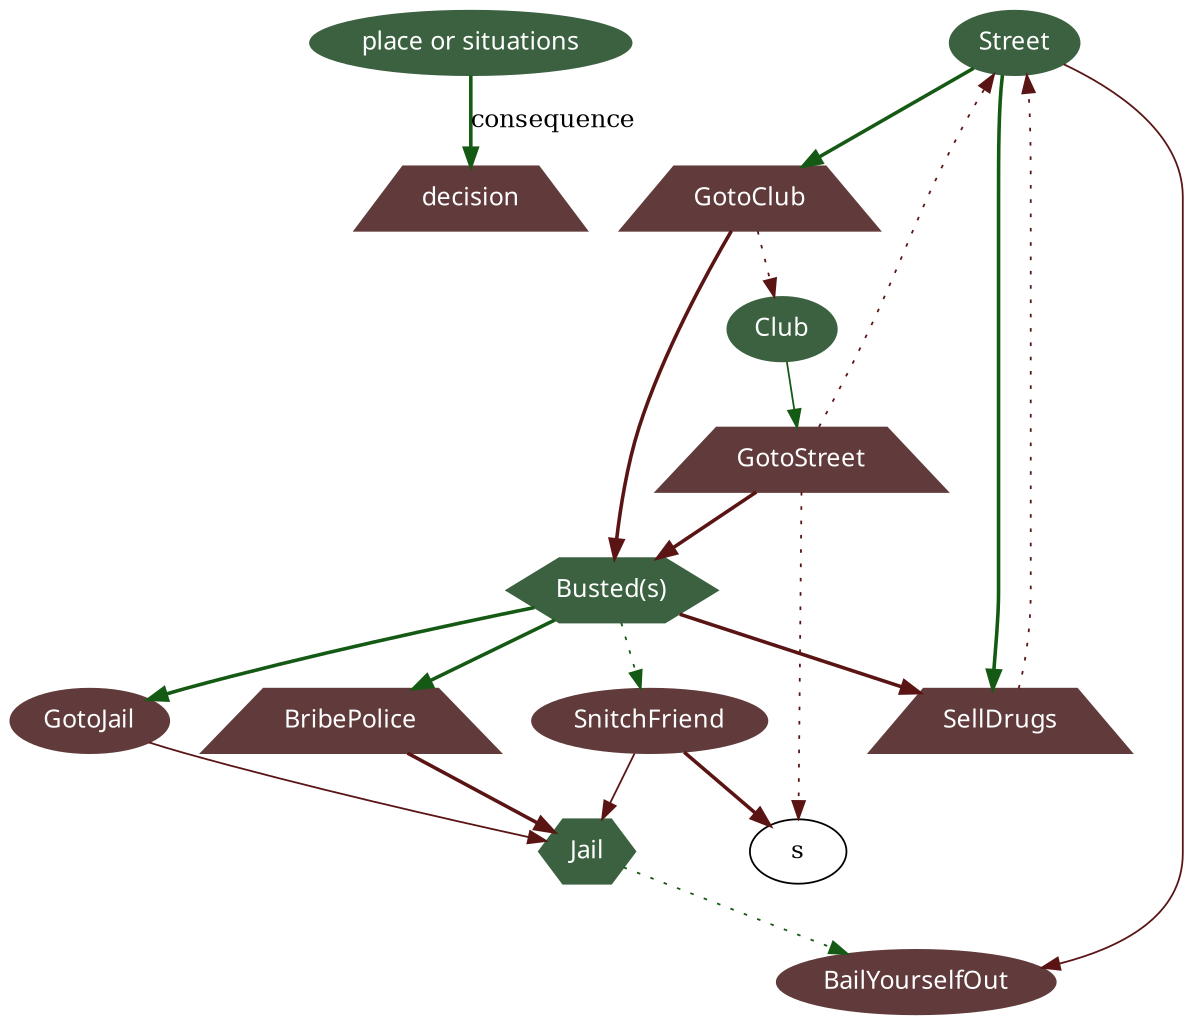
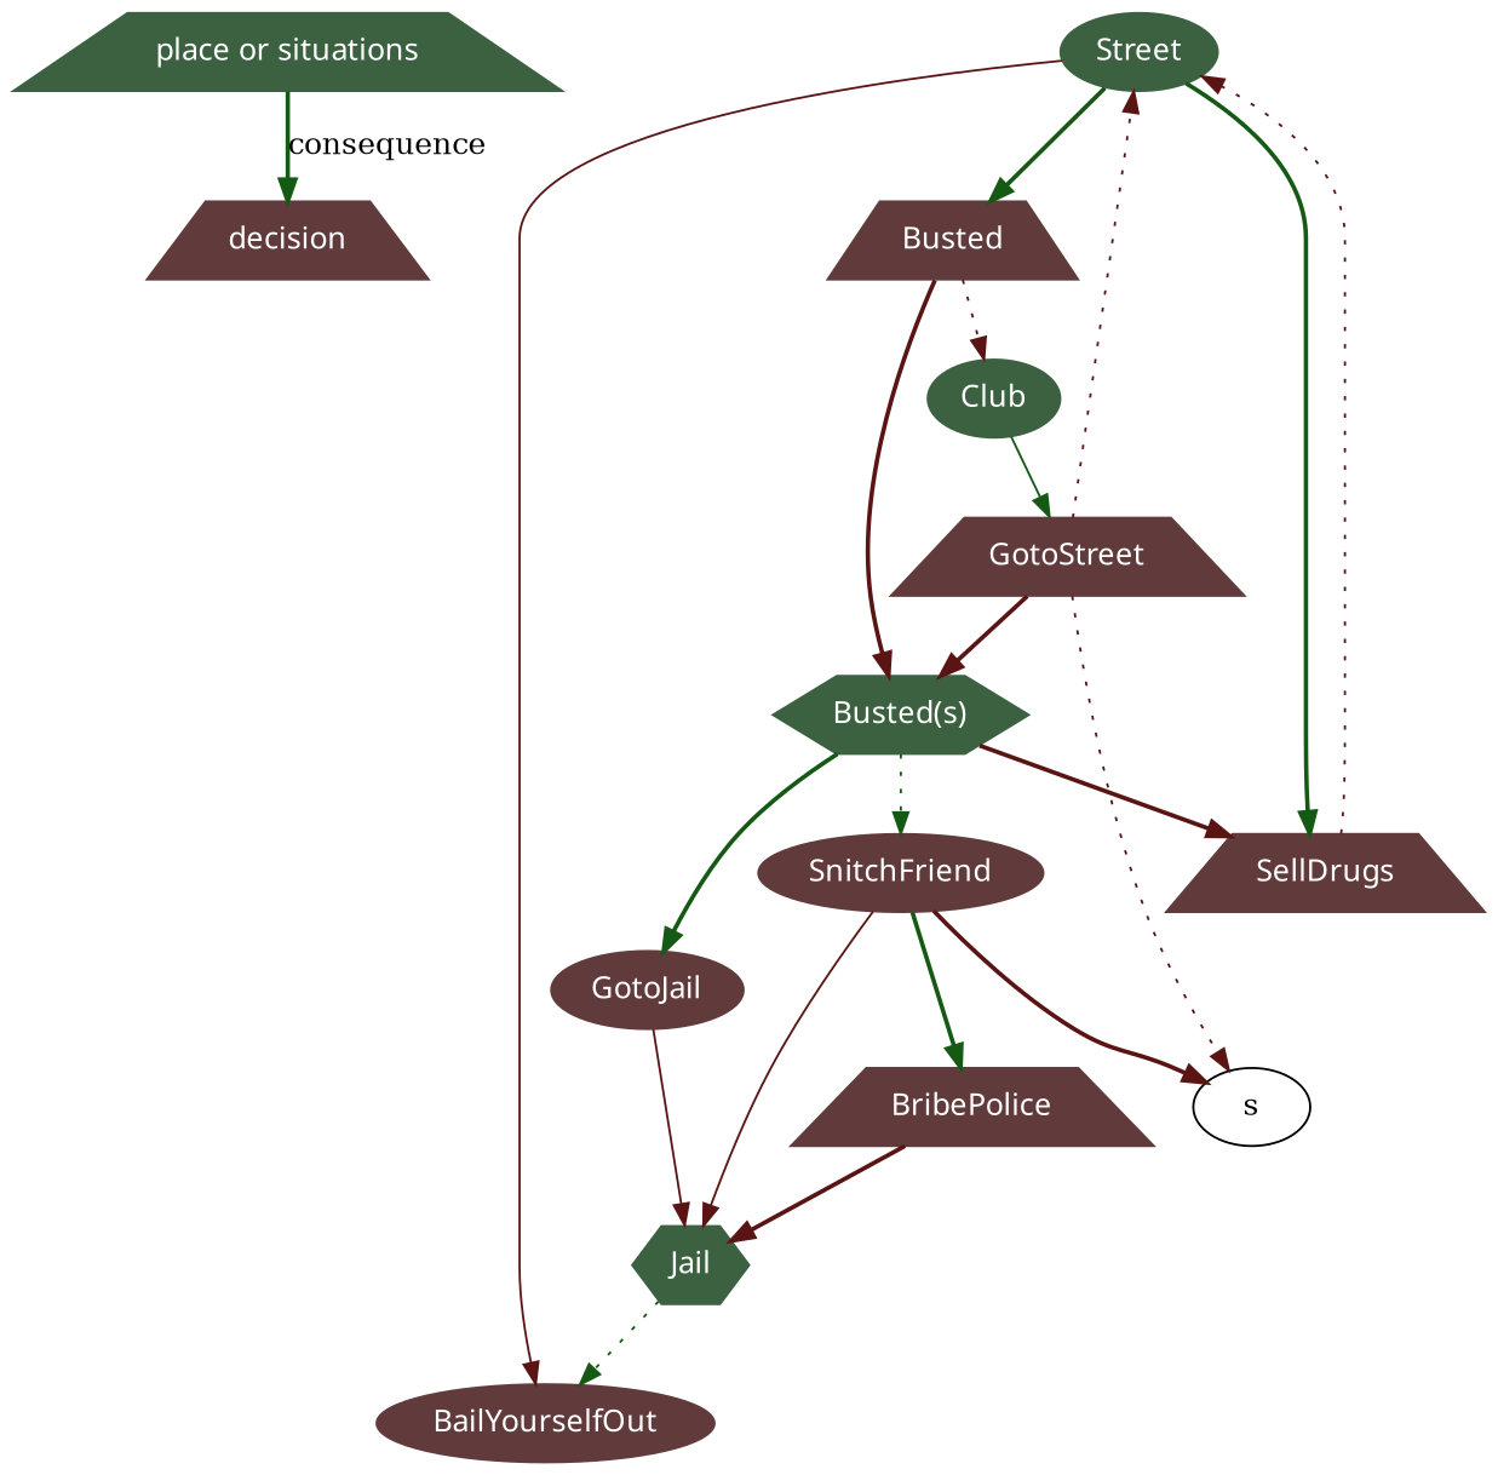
  digraph {
    node [color="#613b3b" fontcolor=white fontname="Sens-Bold" shape=ellipse style=filled]
    edge [color="#5a1414" style=bold]
-   n1 [color="#3b6140" label="place or situations"]
+   n1 [color="#3b6140" label="place or situations" shape=trapezium]
    n2 [label=decision shape=trapezium]
    Jail [color="#3b6140" shape=hexagon]
    Street [color="#3b6140"]
    Club [color="#3b6140"]
    n6 [color="#3b6140" label="Busted(s)" shape=hexagon]
    BailYourselfOut
-   GotoClub [shape=trapezium]
+   GotoClub [shape=trapezium label=Busted]
    GotoStreet [shape=trapezium]
    SellDrugs [shape=trapezium]
    GotoJail
    BribePolice [shape=trapezium]
    SnitchFriend
    s [color="" fontcolor="" fontname="" style=""]
    subgraph sub_1 {
      color=black
      label="sdfgjl hsdflkj"
      n1
      n2
    }
    subgraph sub_2 {
      Jail
      Street
      Club
      n6
    }
    subgraph sub_3 {
      BailYourselfOut
      GotoClub
      GotoStreet
      SellDrugs
      GotoJail
      BribePolice
      SnitchFriend
    }
    subgraph sub_4 {
      Jail
      Street
      Club
      n6
      BailYourselfOut
      GotoClub
      GotoStreet
      SellDrugs
      GotoJail
      BribePolice
      SnitchFriend
    }
    subgraph sub_5 {
      Jail
      Street
      Club
      n6
      BailYourselfOut
      GotoClub
      GotoStreet
      SellDrugs
      GotoJail
      BribePolice
      SnitchFriend
      s
    }
    n1 -> n2 [color="#155a14" label=consequence]
    Jail -> BailYourselfOut [color="#155a14" style=dotted]
    Street -> BailYourselfOut [style=solid]
    Street -> GotoClub [color="#155a14"]
    Street -> SellDrugs [color="#155a14"]
    Club -> GotoStreet [color="#155a14" style=solid]
    n6 -> SellDrugs
    n6 -> GotoJail [color="#155a14"]
-   n6 -> BribePolice [color="#155a14"]
+   SnitchFriend -> BribePolice [color="#155a14"]
    n6 -> SnitchFriend [color="#155a14" style=dotted]
    GotoClub -> Club [style=dotted]
    GotoClub -> n6
    GotoStreet -> Street [style=dotted]
    GotoStreet -> n6
    GotoStreet -> s [style=dotted]
    SellDrugs -> Street [style=dotted]
    GotoJail -> Jail [style=solid]
    BribePolice -> Jail
    SnitchFriend -> Jail [style=solid]
    SnitchFriend -> s
  }
